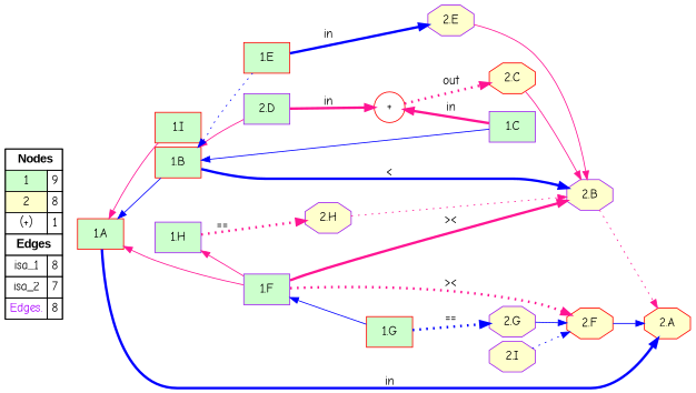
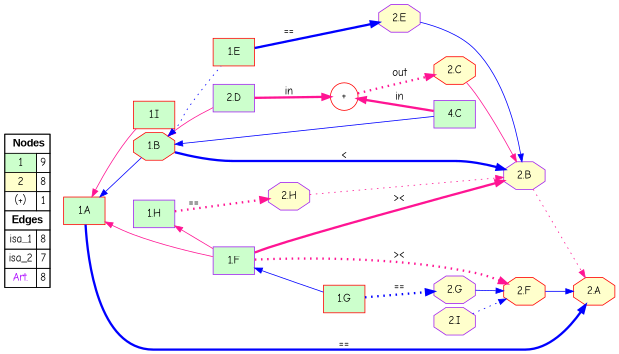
  digraph {
    fontname="Comic Neue"
    rankdir=LR
    node [fillcolor="#CCFFCC" fontname="Comic Neue" shape=box style=filled color=red]
    edge [color=deeppink constraint=true fontname="Comic Neue" penwidth=1 style=solid]
-   n1 [fillcolor=white label=<   <TABLE BORDER="0" CELLBORDER="1" CELLSPACING="0" CELLPADDING="4">  <TR> <TD COLSPAN="2"><font face="Arial Black"> Nodes</font></TD> </TR>  <TR>   <TD bgcolor="#CCFFCC">1</TD>   <TD>9</TD>   </TR>  <TR>   <TD bgcolor="#FFFFCC">2</TD>   <TD>8</TD>   </TR>  <TR>   <TD bgcolor="#FFFFFF">(+)</TD>   <TD>1</TD>   </TR>  <TR> <TD COLSPAN="2"><font face = "Arial Black"> Edges </font></TD> </TR>  <TR>   <TD><font color ="#000000">isa_1</font></TD>   <TD>8</TD>   </TR>  <TR>   <TD><font color ="#000000">isa_2</font></TD>   <TD>7</TD>   </TR>  <TR>   <TD><font color ="#AA00FF">Edges.</font></TD>   <TD>8</TD>   </TR>  </TABLE>   > margin=0 color=""]
+   n1 [fillcolor=white label=<   <TABLE BORDER="0" CELLBORDER="1" CELLSPACING="0" CELLPADDING="4">  <TR> <TD COLSPAN="2"><font face="Arial Black"> Nodes</font></TD> </TR>  <TR>   <TD bgcolor="#CCFFCC">1</TD>   <TD>9</TD>   </TR>  <TR>   <TD bgcolor="#FFFFCC">2</TD>   <TD>8</TD>   </TR>  <TR>   <TD bgcolor="#FFFFFF">(+)</TD>   <TD>1</TD>   </TR>  <TR> <TD COLSPAN="2"><font face = "Arial Black"> Edges </font></TD> </TR>  <TR>   <TD><font color ="#000000">isa_1</font></TD>   <TD>8</TD>   </TR>  <TR>   <TD><font color ="#000000">isa_2</font></TD>   <TD>7</TD>   </TR>  <TR>   <TD><font color ="#AA00FF">Art.</font></TD>   <TD>8</TD>   </TR>  </TABLE>   > margin=0 color=""]
    "1.A"
    "1.I"
    "1.F" [color=purple]
-   "1.B"
+   "1.B" [shape=octagon]
    "2.A" [fillcolor="#FFFFCC" shape=octagon]
    "1.G"
    "2.B" [color=purple fillcolor="#FFFFCC" shape=octagon]
    "2.F" [fillcolor="#FFFFCC" shape=octagon]
    n10 [color=purple label="2.D"]
    "1.E"
-   "1.C" [color=purple]
+   "1.C" [color=purple label="4.C"]
    n13 [fillcolor="#FFFFFF" label="+" shape=circle]
    "2.C" [fillcolor="#FFFFCC" shape=octagon]
    "2.E" [color=purple fillcolor="#FFFFCC" shape=octagon]
    "2.G" [color=purple fillcolor="#FFFFCC" shape=octagon]
    "1.H" [color=purple]
    "2.H" [color=purple fillcolor="#FFFFCC" shape=octagon]
    "2.I" [color=purple fillcolor="#FFFFCC" shape=octagon]
    subgraph sub_1 {
      rank=source
      n1
    }
    "1.A" -> "1.I" [dir=back]
    "1.A" -> "1.F" [dir=back]
    "1.A" -> "1.B" [color=blue dir=back]
-   "1.A" -> "2.A" [color=blue label=in penwidth=3]
+   "1.A" -> "2.A" [color=blue label="==" penwidth=3]
    "1.F" -> "1.G" [color=blue dir=back]
    "1.F" -> "2.B" [label="><" penwidth=3]
    "1.F" -> "2.F" [label="><" penwidth=3 style=dotted]
    "1.B" -> "2.B" [color=blue label="<" penwidth=3]
    "1.B" -> n10 [dir=back]
    "1.B" -> "1.E" [color=blue dir=back style=dotted]
    "1.B" -> "1.C" [color=blue dir=back]
    "1.G" -> "2.G" [color=blue label="==" penwidth=3 style=dotted]
    "2.B" -> "2.A" [style=dotted]
    "2.F" -> "2.A" [color=blue]
    n10 -> n13 [label=in penwidth=3]
-   "1.E" -> "2.E" [color=blue label=in penwidth=3]
+   "1.E" -> "2.E" [color=blue label="==" penwidth=3]
    n13 -> "1.C" [dir=back label=in penwidth=3]
    n13 -> "2.C" [label=out penwidth=3 style=dotted]
    "2.C" -> "2.B"
-   "2.E" -> "2.B"
+   "2.E" -> "2.B" [color=blue]
    "2.G" -> "2.F" [color=blue]
    "1.H" -> "1.F" [dir=back]
    "1.H" -> "2.H" [label="==" penwidth=3 style=dotted]
    "2.H" -> "2.B" [style=dotted]
    "2.I" -> "2.F" [color=blue style=dotted]
  }
